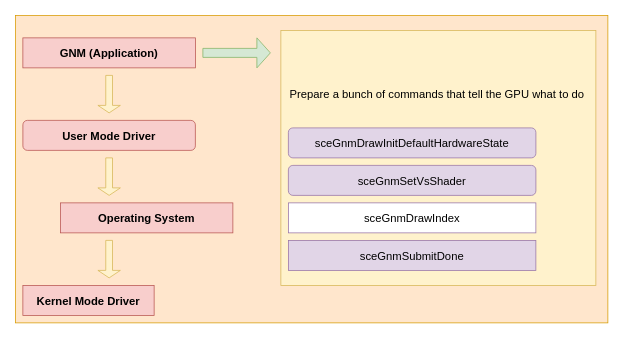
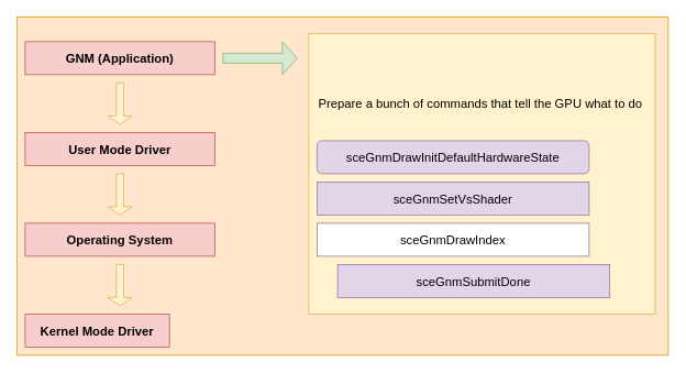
  <mxCell id="0" />
  <mxCell id="1" parent="0" />
  <mxCell id="2" value="" style="rounded=0;whiteSpace=wrap;html=1;fillColor=#ffe6cc;strokeColor=#d79b00;" vertex="1" parent="1"><mxGeometry x="20" y="20" width="790" height="410" as="geometry" /></mxCell>
  <mxCell id="3" value="" style="rounded=0;whiteSpace=wrap;html=1;fillColor=#fff2cc;strokeColor=#d6b656;" vertex="1" parent="1"><mxGeometry x="374" y="40" width="420" height="340" as="geometry" /></mxCell>
  <mxCell id="4" value="GNM (Application)" style="rounded=0;whiteSpace=wrap;html=1;fontSize=15;fontStyle=1;fillColor=#f8cecc;strokeColor=#b85450;" vertex="1" parent="1"><mxGeometry x="30" y="50" width="230" height="40" as="geometry" /></mxCell>
- <mxCell id="5" value="User Mode Driver" style="whiteSpace=wrap;html=1;fontSize=15;fontStyle=1;fillColor=#f8cecc;strokeColor=#b85450;rounded=1;" vertex="1" parent="1"><mxGeometry x="30" y="160" width="230" height="40" as="geometry" /></mxCell>
- <mxCell id="6" value="Operating System" style="rounded=0;whiteSpace=wrap;html=1;fontSize=15;fontStyle=1;fillColor=#f8cecc;strokeColor=#b85450;" vertex="1" parent="1"><mxGeometry x="80" y="270" width="230" height="40" as="geometry" /></mxCell>
+ <mxCell id="5" value="User Mode Driver" style="rounded=0;whiteSpace=wrap;html=1;fontSize=15;fontStyle=1;fillColor=#f8cecc;strokeColor=#b85450;" vertex="1" parent="1"><mxGeometry x="30" y="160" width="230" height="40" as="geometry" /></mxCell>
+ <mxCell id="6" value="Operating System" style="rounded=0;whiteSpace=wrap;html=1;fontSize=15;fontStyle=1;fillColor=#f8cecc;strokeColor=#b85450;" vertex="1" parent="1"><mxGeometry x="30" y="270" width="230" height="40" as="geometry" /></mxCell>
  <mxCell id="7" value="Kernel Mode Driver" style="rounded=0;whiteSpace=wrap;html=1;fontSize=15;fontStyle=1;fillColor=#f8cecc;strokeColor=#b85450;" vertex="1" parent="1"><mxGeometry x="30" y="380" width="175" height="40" as="geometry" /></mxCell>
  <mxCell id="8" value="Prepare a bunch of commands that tell the GPU what to do" style="text;html=1;align=left;verticalAlign=middle;whiteSpace=wrap;rounded=0;fontStyle=0;fontSize=15;" vertex="1" parent="1"><mxGeometry x="384" y="110" width="400" height="30" as="geometry" /></mxCell>
  <mxCell id="9" value="sceGnmDrawInitDefaultHardwareState" style="whiteSpace=wrap;html=1;fontSize=15;fontStyle=0;fillColor=#e1d5e7;strokeColor=#9673a6;rounded=1;" vertex="1" parent="1"><mxGeometry x="384" y="170" width="330" height="40" as="geometry" /></mxCell>
- <mxCell id="10" value="sceGnmSetVsShader" style="whiteSpace=wrap;html=1;fontSize=15;fontStyle=0;fillColor=#e1d5e7;strokeColor=#9673a6;rounded=1;" vertex="1" parent="1"><mxGeometry x="384" y="220" width="330" height="40" as="geometry" /></mxCell>
+ <mxCell id="10" value="sceGnmSetVsShader" style="rounded=0;whiteSpace=wrap;html=1;fontSize=15;fontStyle=0;fillColor=#e1d5e7;strokeColor=#9673a6;" vertex="1" parent="1"><mxGeometry x="384" y="220" width="330" height="40" as="geometry" /></mxCell>
  <mxCell id="11" value="sceGnmDrawIndex" style="rounded=0;whiteSpace=wrap;html=1;fontSize=15;fontStyle=0;fillColor=#ffffff;strokeColor=#9673a6;" vertex="1" parent="1"><mxGeometry x="384" y="270" width="330" height="40" as="geometry" /></mxCell>
- <mxCell id="12" value="sceGnmSubmitDone" style="rounded=0;whiteSpace=wrap;html=1;fontSize=15;fontStyle=0;fillColor=#e1d5e7;strokeColor=#9673a6;" vertex="1" parent="1"><mxGeometry x="384" y="320" width="330" height="40" as="geometry" /></mxCell>
+ <mxCell id="12" value="sceGnmSubmitDone" style="rounded=0;whiteSpace=wrap;html=1;fontSize=15;fontStyle=0;fillColor=#e1d5e7;strokeColor=#9673a6;" vertex="1" parent="1"><mxGeometry x="409" y="320" width="330" height="40" as="geometry" /></mxCell>
  <mxCell id="13" value="" style="shape=singleArrow;direction=south;whiteSpace=wrap;html=1;fillColor=#fff2cc;strokeColor=#d6b656;" vertex="1" parent="1"><mxGeometry x="130" y="100" width="30" height="50" as="geometry" /></mxCell>
  <mxCell id="14" value="" style="shape=singleArrow;direction=south;whiteSpace=wrap;html=1;fillColor=#fff2cc;strokeColor=#d6b656;" vertex="1" parent="1"><mxGeometry x="130" y="210" width="30" height="50" as="geometry" /></mxCell>
  <mxCell id="15" value="" style="shape=singleArrow;direction=south;whiteSpace=wrap;html=1;fillColor=#fff2cc;strokeColor=#d6b656;" vertex="1" parent="1"><mxGeometry x="130" y="320" width="30" height="50" as="geometry" /></mxCell>
  <mxCell id="16" value="" style="shape=singleArrow;whiteSpace=wrap;html=1;fillColor=#d5e8d4;strokeColor=#82b366;" vertex="1" parent="1"><mxGeometry x="270" y="50" width="90" height="40" as="geometry" /></mxCell>
